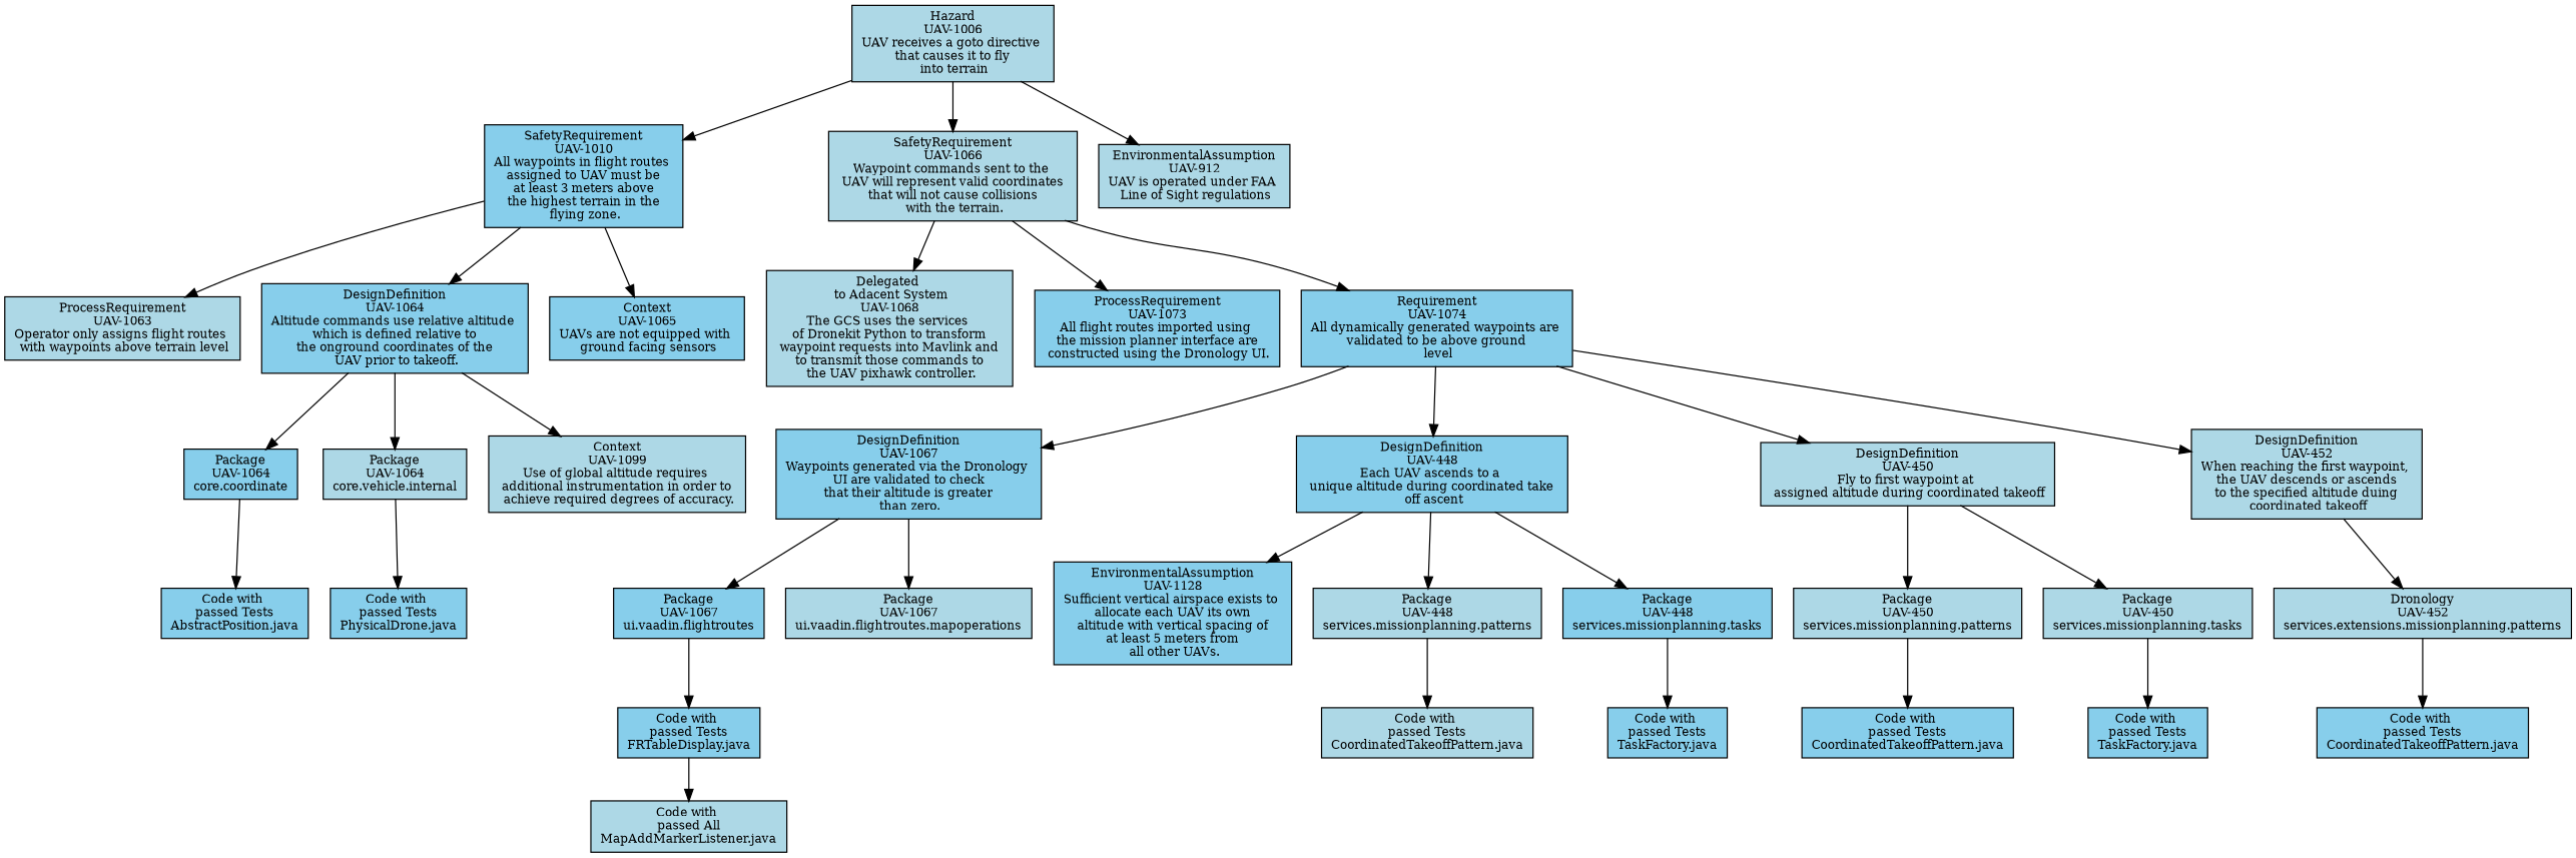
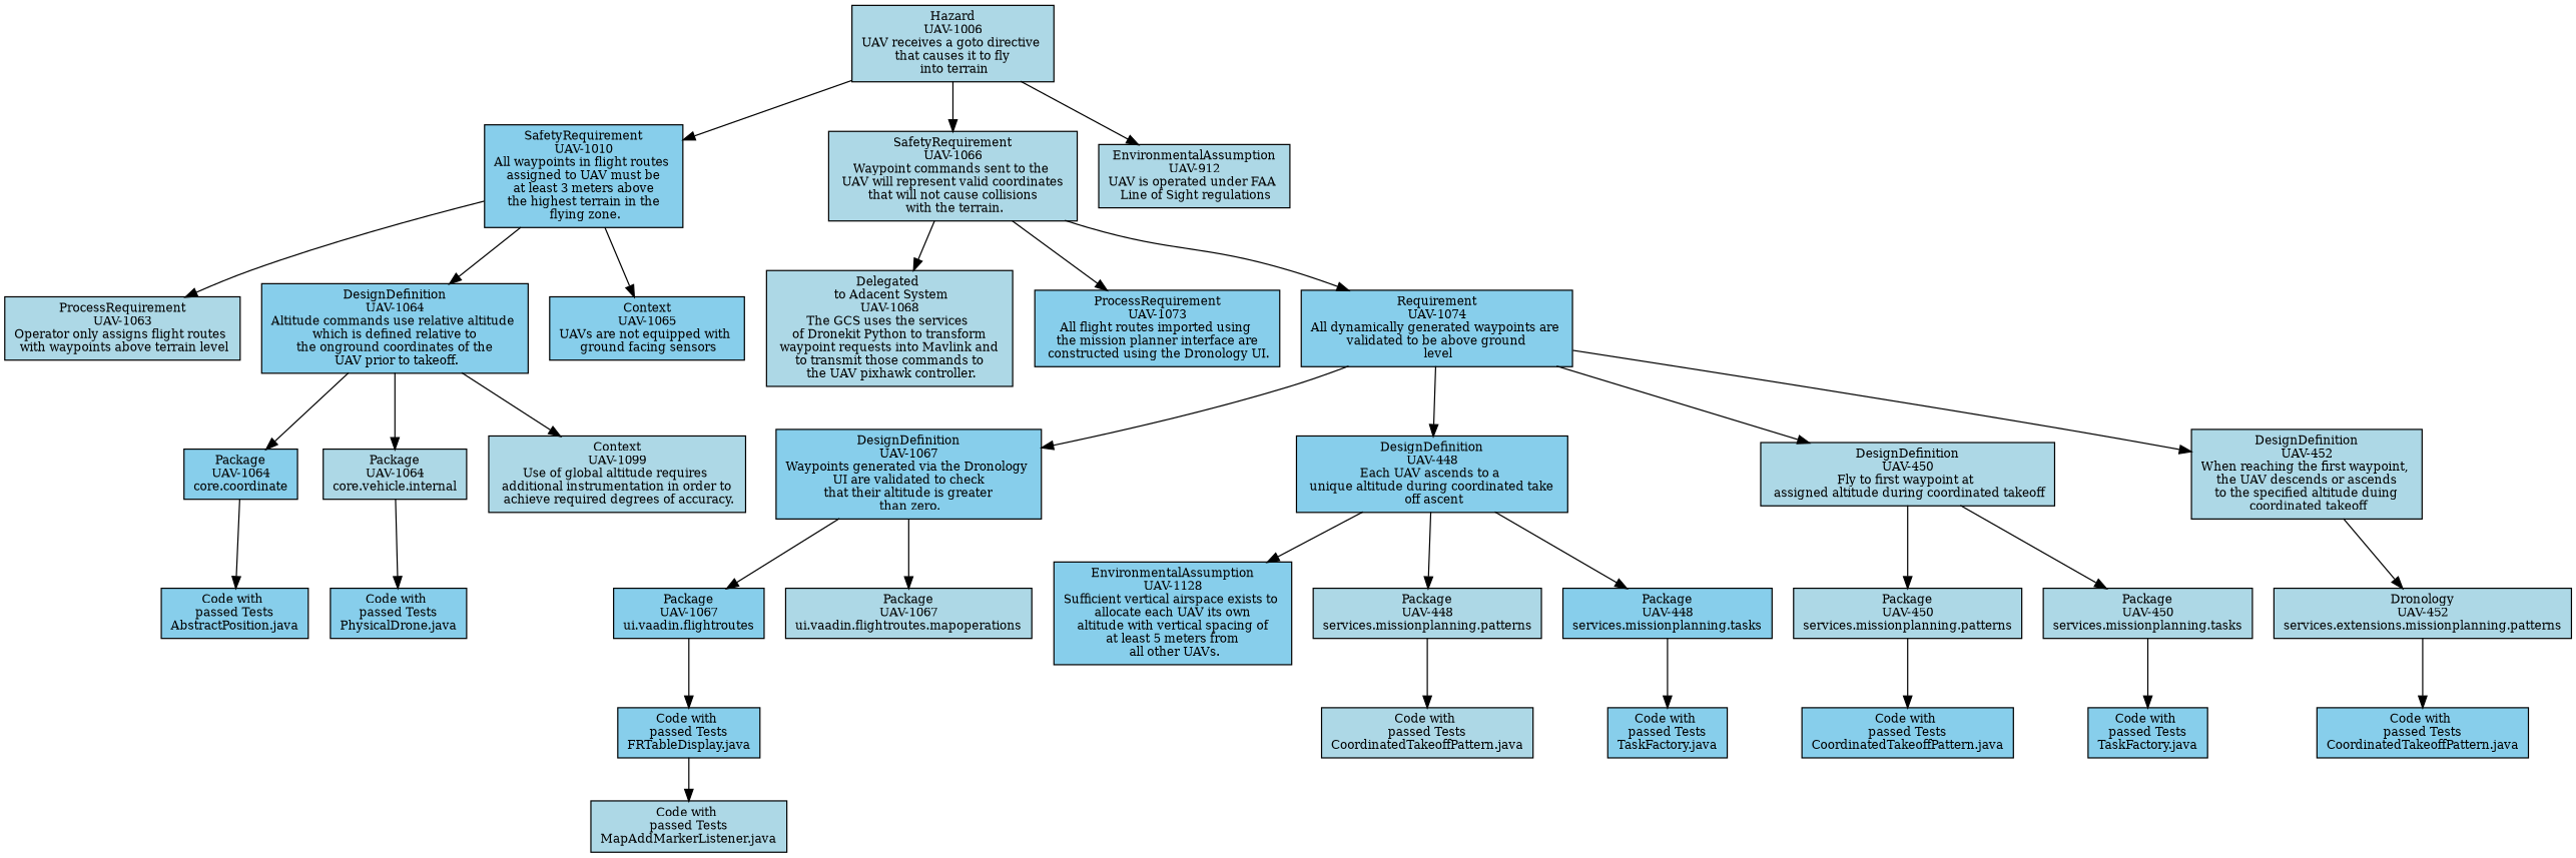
  digraph {
    autosize=false
    rankdir=TD
    node [color=black fillcolor=skyblue fontsize=10 shape=record style=filled]
    n1 [fillcolor=lightblue label="Hazard\nUAV-1006\nUAV receives a goto directive \n that causes it to fly \n into terrain "]
    n2 [label="SafetyRequirement\nUAV-1010\nAll waypoints in flight routes \n assigned to UAV must be \n at least 3 meters above \n the highest terrain in the \n flying zone. "]
    n3 [fillcolor=lightblue label="SafetyRequirement\nUAV-1066\nWaypoint commands sent to the \n UAV will represent valid coordinates \n that will not cause collisions \n with the terrain. "]
    n4 [fillcolor=lightblue label="EnvironmentalAssumption\nUAV-912\nUAV is operated under FAA \n Line of Sight regulations "]
    n5 [fillcolor=lightblue label="ProcessRequirement\nUAV-1063\nOperator only assigns flight routes \n with waypoints above terrain level "]
    n6 [label="DesignDefinition\nUAV-1064\nAltitude commands use relative altitude \n which is defined relative to \n the onground coordinates of the \n UAV prior to takeoff. "]
    n7 [label="Context\nUAV-1065\nUAVs are not equipped with \n ground facing sensors "]
    n8 [fillcolor=lightblue label=" Delegated \n to Adacent System\nUAV-1068\nThe GCS uses the services \n of Dronekit Python to transform \n waypoint requests into Mavlink and \n to transmit those commands to \n the UAV pixhawk controller. "]
    n9 [label="ProcessRequirement\nUAV-1073\nAll flight routes imported using \n the mission planner interface are \n constructed using the Dronology UI. "]
    n10 [label="Requirement\nUAV-1074\nAll dynamically generated waypoints are \n validated to be above ground \n level "]
    n11 [label="Package\nUAV-1064\ncore.coordinate"]
    n12 [fillcolor=lightblue label="Package\nUAV-1064\ncore.vehicle.internal"]
    n13 [fillcolor=lightblue label="Context\nUAV-1099\nUse of global altitude requires \n additional instrumentation in order to \n achieve required degrees of accuracy. "]
    n14 [label="Code with \n passed Tests \nAbstractPosition.java"]
    n15 [label="Code with \n passed Tests \nPhysicalDrone.java"]
    n16 [label="DesignDefinition\nUAV-1067\nWaypoints generated via the Dronology \n UI are validated to check \n that their altitude is greater \n than zero. "]
    n17 [label="DesignDefinition\nUAV-448\nEach UAV ascends to a \n unique altitude during coordinated take \n off ascent "]
    n18 [fillcolor=lightblue label="DesignDefinition\nUAV-450\nFly to first waypoint at \n assigned altitude during coordinated takeoff "]
    n19 [fillcolor=lightblue label="DesignDefinition\nUAV-452\nWhen reaching the first waypoint, \n the UAV descends or ascends \n to the specified altitude duing \n coordinated takeoff "]
    n20 [label="Package\nUAV-1067\nui.vaadin.flightroutes"]
    n21 [fillcolor=lightblue label="Package\nUAV-1067\nui.vaadin.flightroutes.mapoperations"]
    n22 [label="EnvironmentalAssumption\nUAV-1128\nSufficient vertical airspace exists to \n allocate each UAV its own \n altitude with vertical spacing of \n at least 5 meters from \n all other UAVs. "]
    n23 [fillcolor=lightblue label="Package\nUAV-448\nservices.missionplanning.patterns"]
    n24 [label="Package\nUAV-448\nservices.missionplanning.tasks"]
    n25 [fillcolor=lightblue label="Package\nUAV-450\nservices.missionplanning.patterns"]
    n26 [fillcolor=lightblue label="Package\nUAV-450\nservices.missionplanning.tasks"]
    n27 [fillcolor=lightblue label="Dronology\nUAV-452\nservices.extensions.missionplanning.patterns"]
    n28 [label="Code with \n passed Tests \nFRTableDisplay.java"]
-   n29 [fillcolor=lightblue label="Code with \n passed All \nMapAddMarkerListener.java"]
+   n29 [fillcolor=lightblue label="Code with \n passed Tests \nMapAddMarkerListener.java"]
    n30 [fillcolor=lightblue label="Code with \n passed Tests \nCoordinatedTakeoffPattern.java"]
    n31 [label="Code with \n passed Tests \nTaskFactory.java"]
    n32 [label="Code with \n passed Tests \nCoordinatedTakeoffPattern.java"]
    n33 [label="Code with \n passed Tests \nTaskFactory.java"]
    n34 [label="Code with \n passed Tests \nCoordinatedTakeoffPattern.java"]
    n1 -> n2
    n1 -> n3
    n1 -> n4
    n2 -> n5
    n2 -> n6
    n2 -> n7
    n3 -> n8
    n3 -> n9
    n3 -> n10
    n6 -> n11
    n6 -> n12
    n6 -> n13
    n10 -> n16
    n10 -> n17
    n10 -> n18
    n10 -> n19
    n11 -> n14
    n12 -> n15
    n16 -> n20
    n16 -> n21
    n17 -> n22
    n17 -> n23
    n17 -> n24
    n18 -> n25
    n18 -> n26
    n19 -> n27
    n20 -> n28
    n23 -> n30
    n24 -> n31
    n25 -> n32
    n26 -> n33
    n27 -> n34
    n28 -> n29
  }
